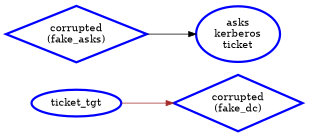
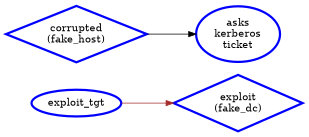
  digraph {
    rankdir=LR
    node [color=blue penwidth=3 shape=diamond]
-   n1 [label="corrupted\n(fake_dc)"]
-   n2 [label=ticket_tgt shape=ellipse]
+   n1 [label="exploit\n(fake_dc)"]
+   n2 [label=exploit_tgt shape=ellipse]
    n3 [label="asks\nkerberos\nticket" shape=ellipse]
-   n4 [label="corrupted\n(fake_asks)"]
+   n4 [label="corrupted\n(fake_host)"]
    n2 -> n1 [color=brown]
    n4 -> n3 [color=black]
  }
